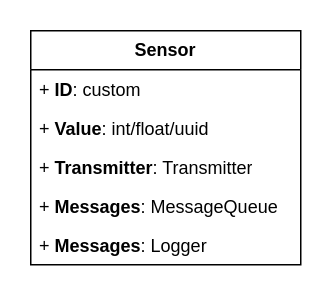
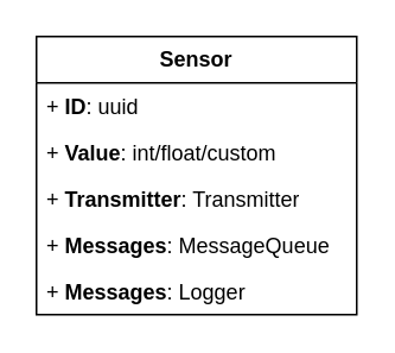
  <mxCell id="0" />
  <mxCell id="1" parent="0" />
  <mxCell id="2" value="&lt;b&gt;Sensor&lt;/b&gt;" style="swimlane;fontStyle=0;childLayout=stackLayout;horizontal=1;startSize=26;fillColor=none;horizontalStack=0;resizeParent=1;resizeParentMax=0;resizeLast=0;collapsible=1;marginBottom=0;whiteSpace=wrap;html=1;" vertex="1" parent="1"><mxGeometry x="20" y="20" width="180" height="156" as="geometry" /></mxCell>
- <mxCell id="3" value="+ &lt;b&gt;ID&lt;/b&gt;: custom" style="text;strokeColor=none;fillColor=none;align=left;verticalAlign=top;spacingLeft=4;spacingRight=4;overflow=hidden;rotatable=0;points=[[0,0.5],[1,0.5]];portConstraint=eastwest;whiteSpace=wrap;html=1;" vertex="1" parent="2"><mxGeometry y="26" width="180" height="26" as="geometry" /></mxCell>
- <mxCell id="4" value="+ &lt;b&gt;Value&lt;/b&gt;: int/float/uuid" style="text;strokeColor=none;fillColor=none;align=left;verticalAlign=top;spacingLeft=4;spacingRight=4;overflow=hidden;rotatable=0;points=[[0,0.5],[1,0.5]];portConstraint=eastwest;whiteSpace=wrap;html=1;" vertex="1" parent="2"><mxGeometry y="52" width="180" height="26" as="geometry" /></mxCell>
+ <mxCell id="3" value="+ &lt;b&gt;ID&lt;/b&gt;: uuid" style="text;strokeColor=none;fillColor=none;align=left;verticalAlign=top;spacingLeft=4;spacingRight=4;overflow=hidden;rotatable=0;points=[[0,0.5],[1,0.5]];portConstraint=eastwest;whiteSpace=wrap;html=1;" vertex="1" parent="2"><mxGeometry y="26" width="180" height="26" as="geometry" /></mxCell>
+ <mxCell id="4" value="+ &lt;b&gt;Value&lt;/b&gt;: int/float/custom" style="text;strokeColor=none;fillColor=none;align=left;verticalAlign=top;spacingLeft=4;spacingRight=4;overflow=hidden;rotatable=0;points=[[0,0.5],[1,0.5]];portConstraint=eastwest;whiteSpace=wrap;html=1;" vertex="1" parent="2"><mxGeometry y="52" width="180" height="26" as="geometry" /></mxCell>
  <mxCell id="5" value="+ &lt;b&gt;Transmitter&lt;/b&gt;: Transmitter" style="text;strokeColor=none;fillColor=none;align=left;verticalAlign=top;spacingLeft=4;spacingRight=4;overflow=hidden;rotatable=0;points=[[0,0.5],[1,0.5]];portConstraint=eastwest;whiteSpace=wrap;html=1;" vertex="1" parent="2"><mxGeometry y="78" width="180" height="26" as="geometry" /></mxCell>
  <mxCell id="6" value="+ &lt;b&gt;Messages&lt;/b&gt;: MessageQueue" style="text;strokeColor=none;fillColor=none;align=left;verticalAlign=top;spacingLeft=4;spacingRight=4;overflow=hidden;rotatable=0;points=[[0,0.5],[1,0.5]];portConstraint=eastwest;whiteSpace=wrap;html=1;" vertex="1" parent="2"><mxGeometry y="104" width="180" height="26" as="geometry" /></mxCell>
  <mxCell id="7" value="+ &lt;b&gt;Messages&lt;/b&gt;: Logger" style="text;strokeColor=none;fillColor=none;align=left;verticalAlign=top;spacingLeft=4;spacingRight=4;overflow=hidden;rotatable=0;points=[[0,0.5],[1,0.5]];portConstraint=eastwest;whiteSpace=wrap;html=1;" vertex="1" parent="2"><mxGeometry y="130" width="180" height="26" as="geometry" /></mxCell>
